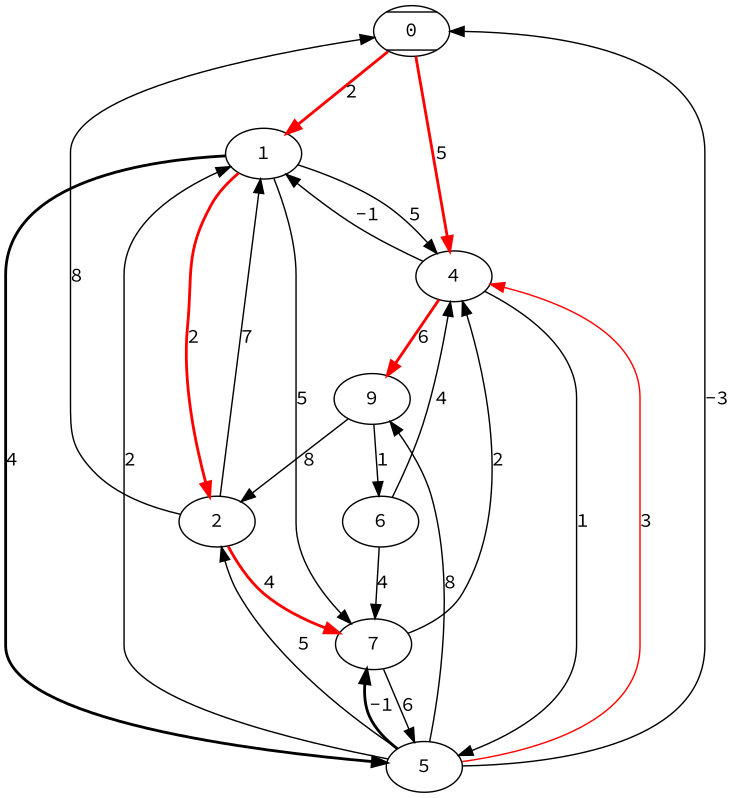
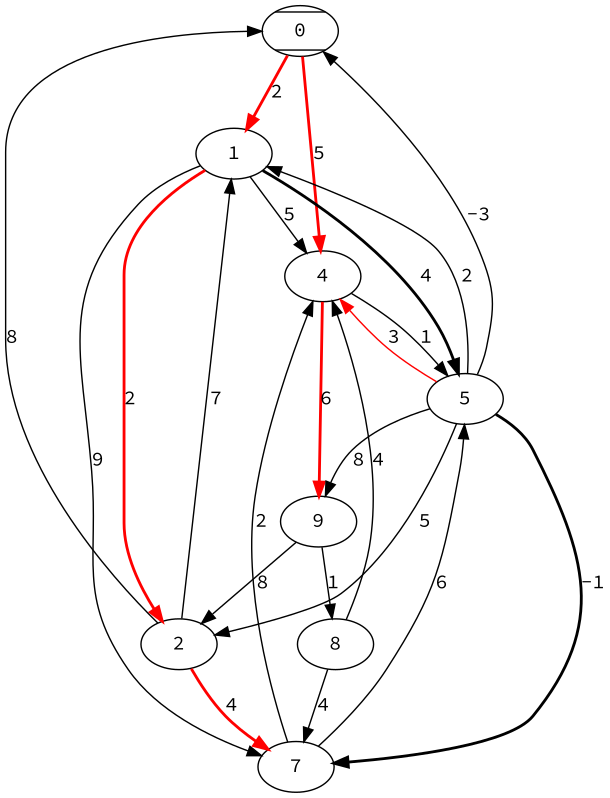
  digraph {
    fontname="Source Code Pro"
    node [fontname="Source Code Pro"]
    edge [fontname="Source Code Pro"]
    0 [style=diagonals]
    1
    4
    2
    5
    7
    n7 [label=9]
-   6
+   6 [label=8]
    0 -> 1 [color=red label=2 style=bold]
    0 -> 4 [color=red label=5 style=bold]
    1 -> 4 [label=5]
    1 -> 2 [color=red label=2 style=bold]
    1 -> 5 [color=black label=4 style=bold]
-   1 -> 7 [label=5]
-   4 -> 1 [label=-1]
+   1 -> 7 [label=9]
    4 -> 5 [label=1]
    4 -> n7 [color=red label=6 style=bold]
    2 -> 0 [label=8]
    2 -> 1 [label=7]
    2 -> 7 [color=red label=4 style=bold]
    5 -> 0 [label=-3]
    5 -> 1 [label=2]
    5 -> 4 [color=red label=3]
    5 -> 2 [label=5]
    5 -> 7 [color=black label=-1 style=bold]
    5 -> n7 [label=8]
    7 -> 4 [label=2]
    7 -> 5 [label=6]
    n7 -> 2 [label=8]
    n7 -> 6 [label=1]
    6 -> 4 [label=4]
    6 -> 7 [label=4]
  }
